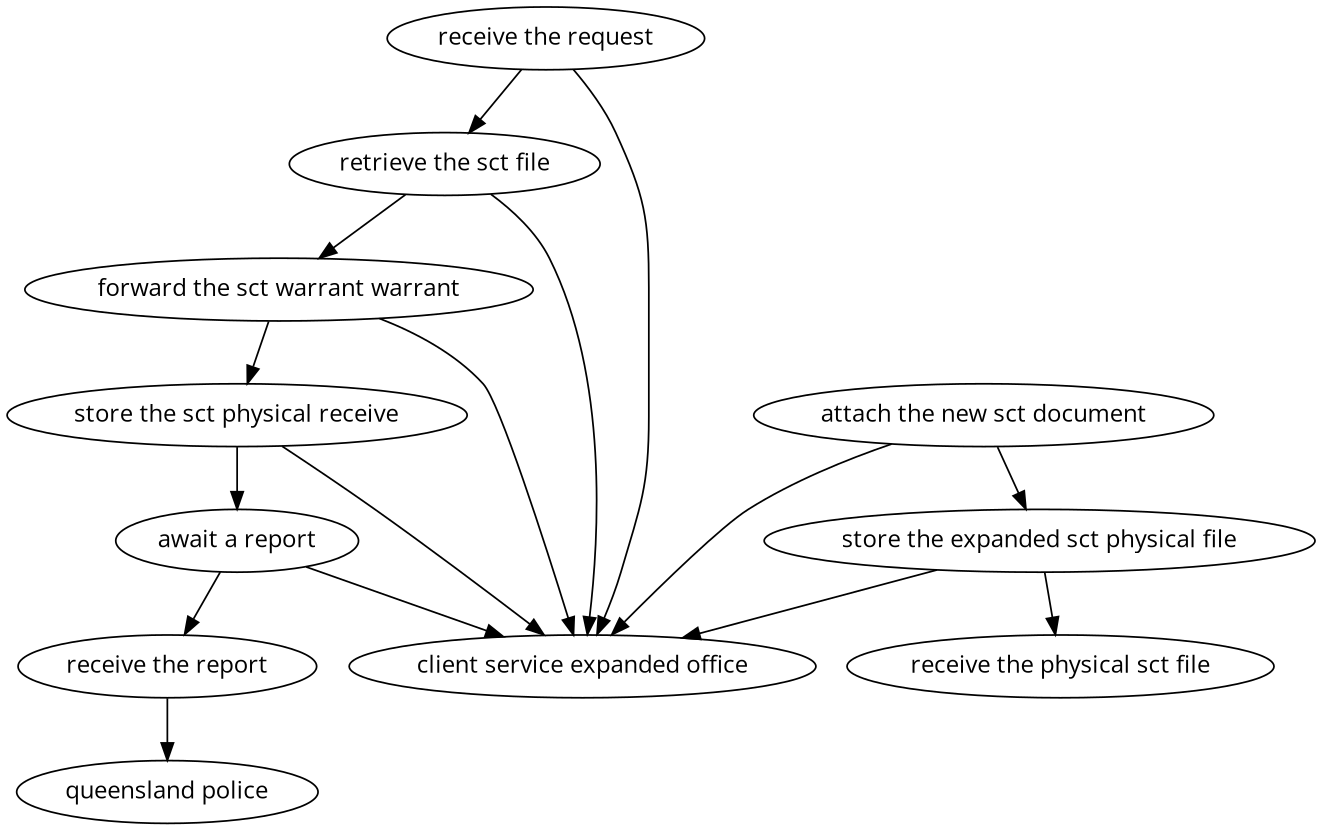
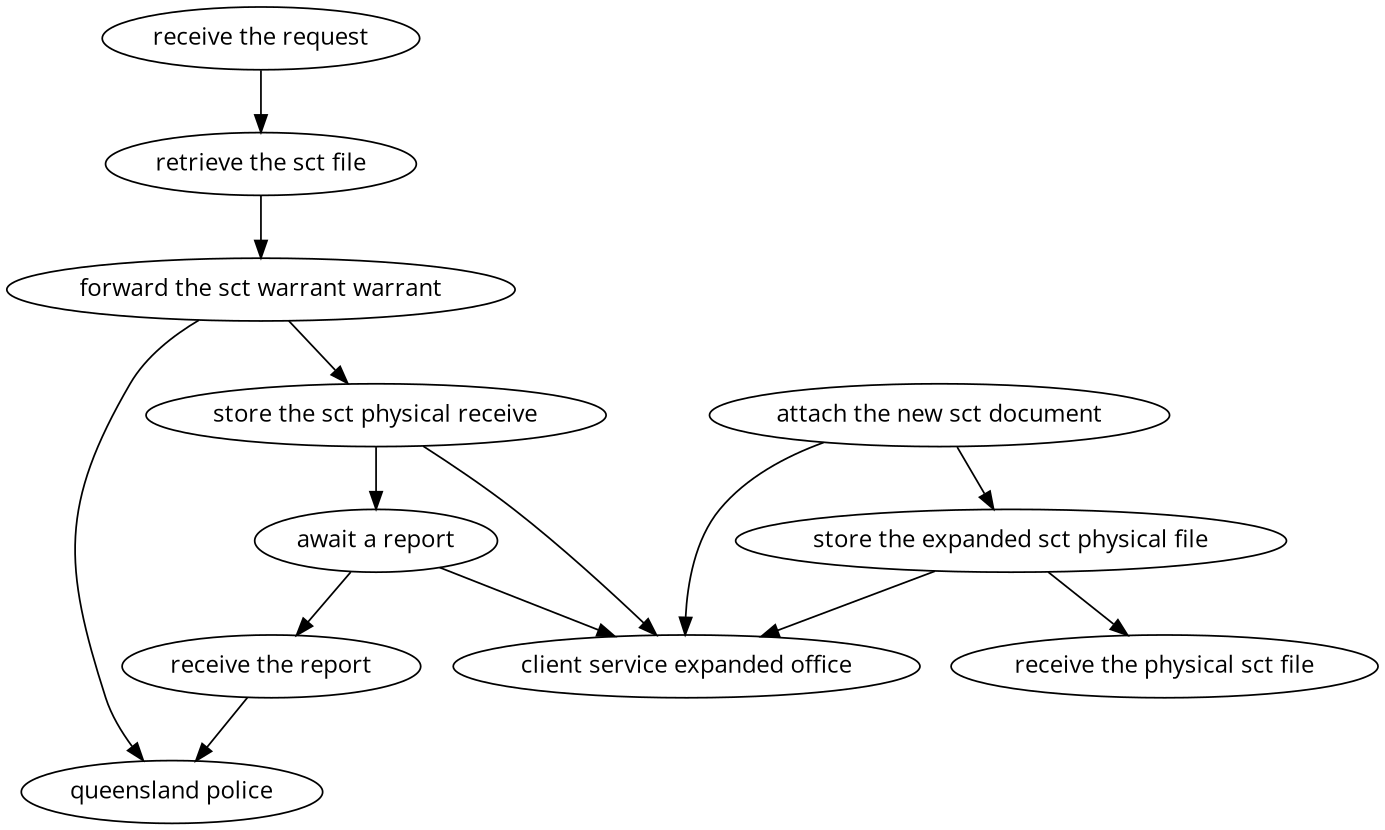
  strict digraph {
    fontname="Open Sans"
    node [fontname="Open Sans"]
    edge [attrs="{'type': 'actor performer', 'label': 'actor performer'}" fontname="Open Sans"]
    "receive the request" [attrs="{'type': 'Activity', 'label': 'receive the request'}"]
    n2 [attrs="{'type': 'Actor', 'label': 'client service back office'}" label="client service expanded office"]
    "retrieve the sct file" [attrs="{'type': 'Activity', 'label': 'retrieve the sct file'}"]
    n4 [attrs="{'type': 'Activity', 'label': 'forward the sct warrant possession'}" label="forward the sct warrant warrant"]
    n5 [attrs="{'type': 'Activity', 'label': 'store the sct physical file'}" label="store the sct physical receive"]
    "queensland police" [attrs="{'type': 'Actor', 'label': 'queensland police'}"]
    "await a report" [attrs="{'type': 'Activity', 'label': 'await a report'}"]
    "receive the report" [attrs="{'type': 'Activity', 'label': 'receive the report'}"]
    "attach the new sct document" [attrs="{'type': 'Activity', 'label': 'attach the new sct document'}"]
    "store the expanded sct physical file" [attrs="{'type': 'Activity', 'label': 'store the expanded sct physical file'}"]
    "receive the physical sct file" [attrs="{'type': 'Activity', 'label': 'receive the physical sct file'}"]
-   "receive the request" -> n2
    "receive the request" -> "retrieve the sct file" [attrs="{'type': 'flow', 'label': 'flow'}"]
-   "retrieve the sct file" -> n2
    "retrieve the sct file" -> n4 [attrs="{'type': 'flow', 'label': 'flow'}"]
    n4 -> n5 [attrs="{'type': 'flow', 'label': 'flow'}"]
-   n4 -> n2
+   n4 -> "queensland police"
    n5 -> n2
    n5 -> "await a report" [attrs="{'type': 'flow', 'label': 'flow'}"]
    "await a report" -> n2
    "await a report" -> "receive the report" [attrs="{'type': 'flow', 'label': 'flow'}"]
    "receive the report" -> "queensland police"
    "attach the new sct document" -> n2
    "attach the new sct document" -> "store the expanded sct physical file" [attrs="{'type': 'flow', 'label': 'flow'}"]
    "store the expanded sct physical file" -> n2
    "store the expanded sct physical file" -> "receive the physical sct file" [attrs="{'type': 'flow', 'label': 'flow'}"]
  }
